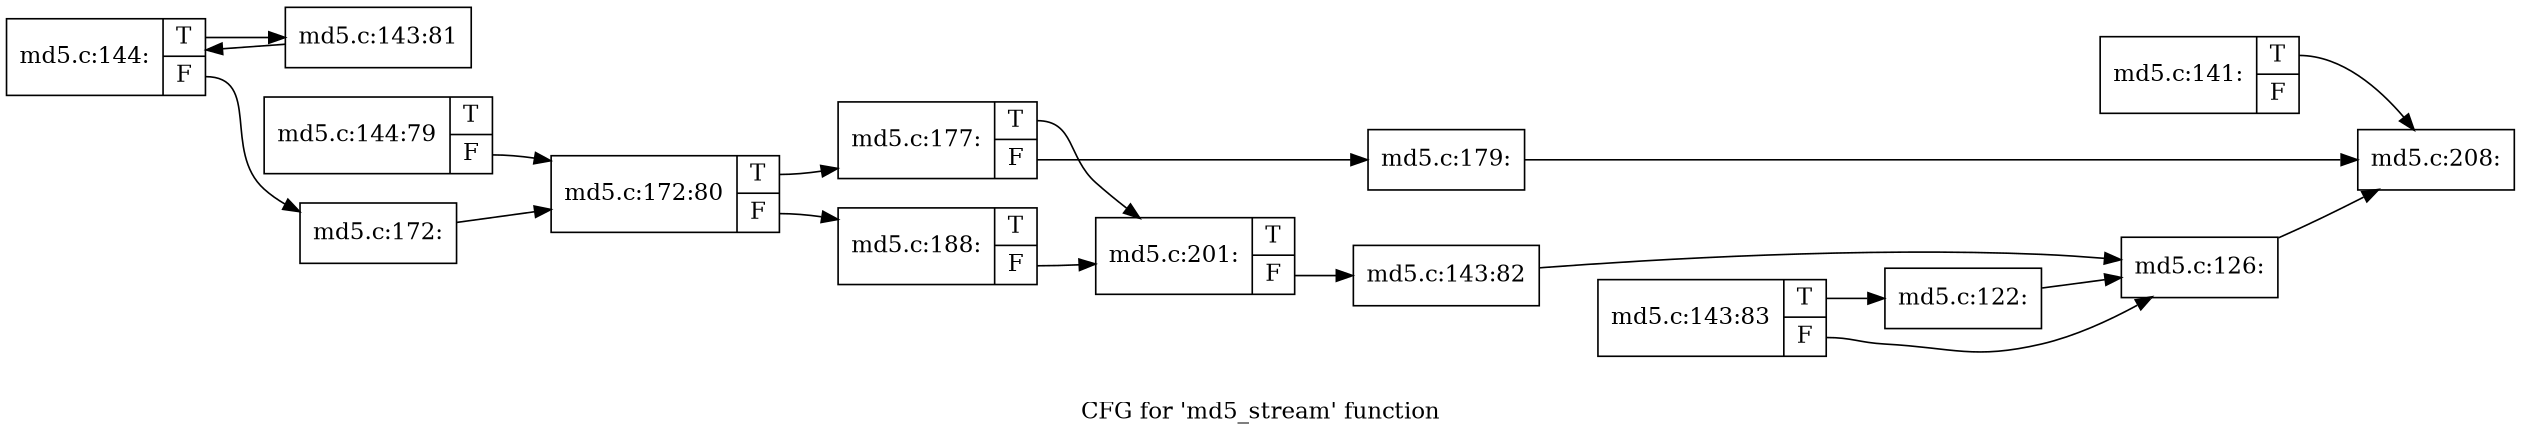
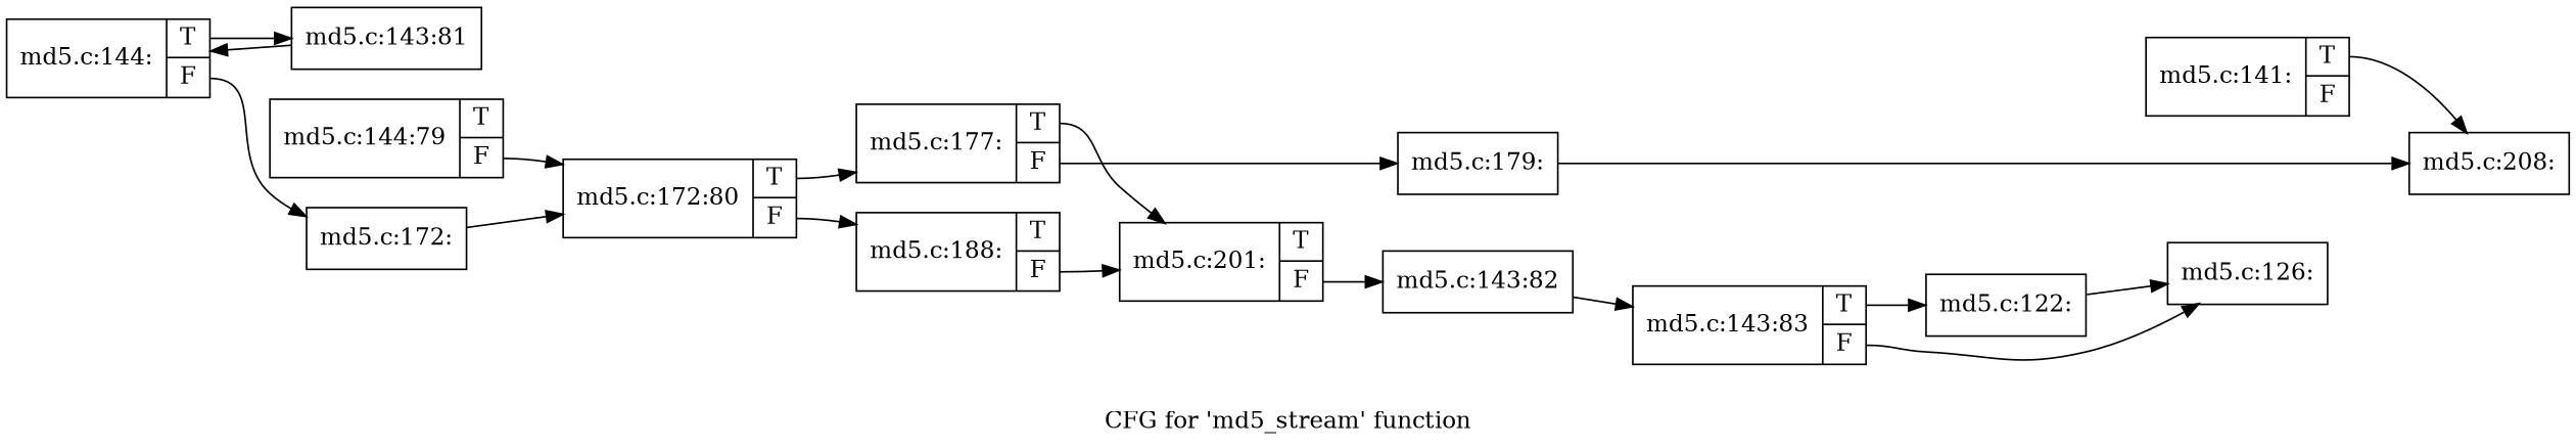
  digraph {
    label="CFG for 'md5_stream' function"
    rankdir=LR
    node [shape=record]
    edge [tailport=s0]
    n1 [label="{md5.c:141:|{<s0>T|<s1>F}}"]
    n2 [label="{md5.c:208:}"]
    n3 [label="{md5.c:144:|{<s0>T|<s1>F}}"]
    n4 [label="{md5.c:143:81}"]
    n5 [label="{md5.c:172:}"]
    n6 [label="{md5.c:172:80|{<s0>T|<s1>F}}"]
    n7 [label="{md5.c:177:|{<s0>T|<s1>F}}"]
    n8 [label="{md5.c:188:|{<s0>T|<s1>F}}"]
    n9 [label="{md5.c:201:|{<s0>T|<s1>F}}"]
    n10 [label="{md5.c:179:}"]
    n11 [label="{md5.c:144:79|{<s0>T|<s1>F}}"]
    n12 [label="{md5.c:143:82}"]
    n13 [label="{md5.c:143:83|{<s0>T|<s1>F}}"]
    n14 [label="{md5.c:122:}"]
    n15 [label="{md5.c:126:}"]
    n1 -> n2
    n3 -> n4
    n3 -> n5 [tailport=s1]
    n4 -> n3
    n5 -> n6
    n6 -> n7
    n6 -> n8 [tailport=s1]
    n7 -> n9
    n7 -> n10 [tailport=s1]
    n8 -> n9 [tailport=s1]
    n9 -> n12 [tailport=s1]
    n10 -> n2
    n11 -> n6 [tailport=s1]
-   n12 -> n15
+   n12 -> n13
    n13 -> n14
    n13 -> n15 [tailport=s1]
    n14 -> n15
-   n15 -> n2
  }
